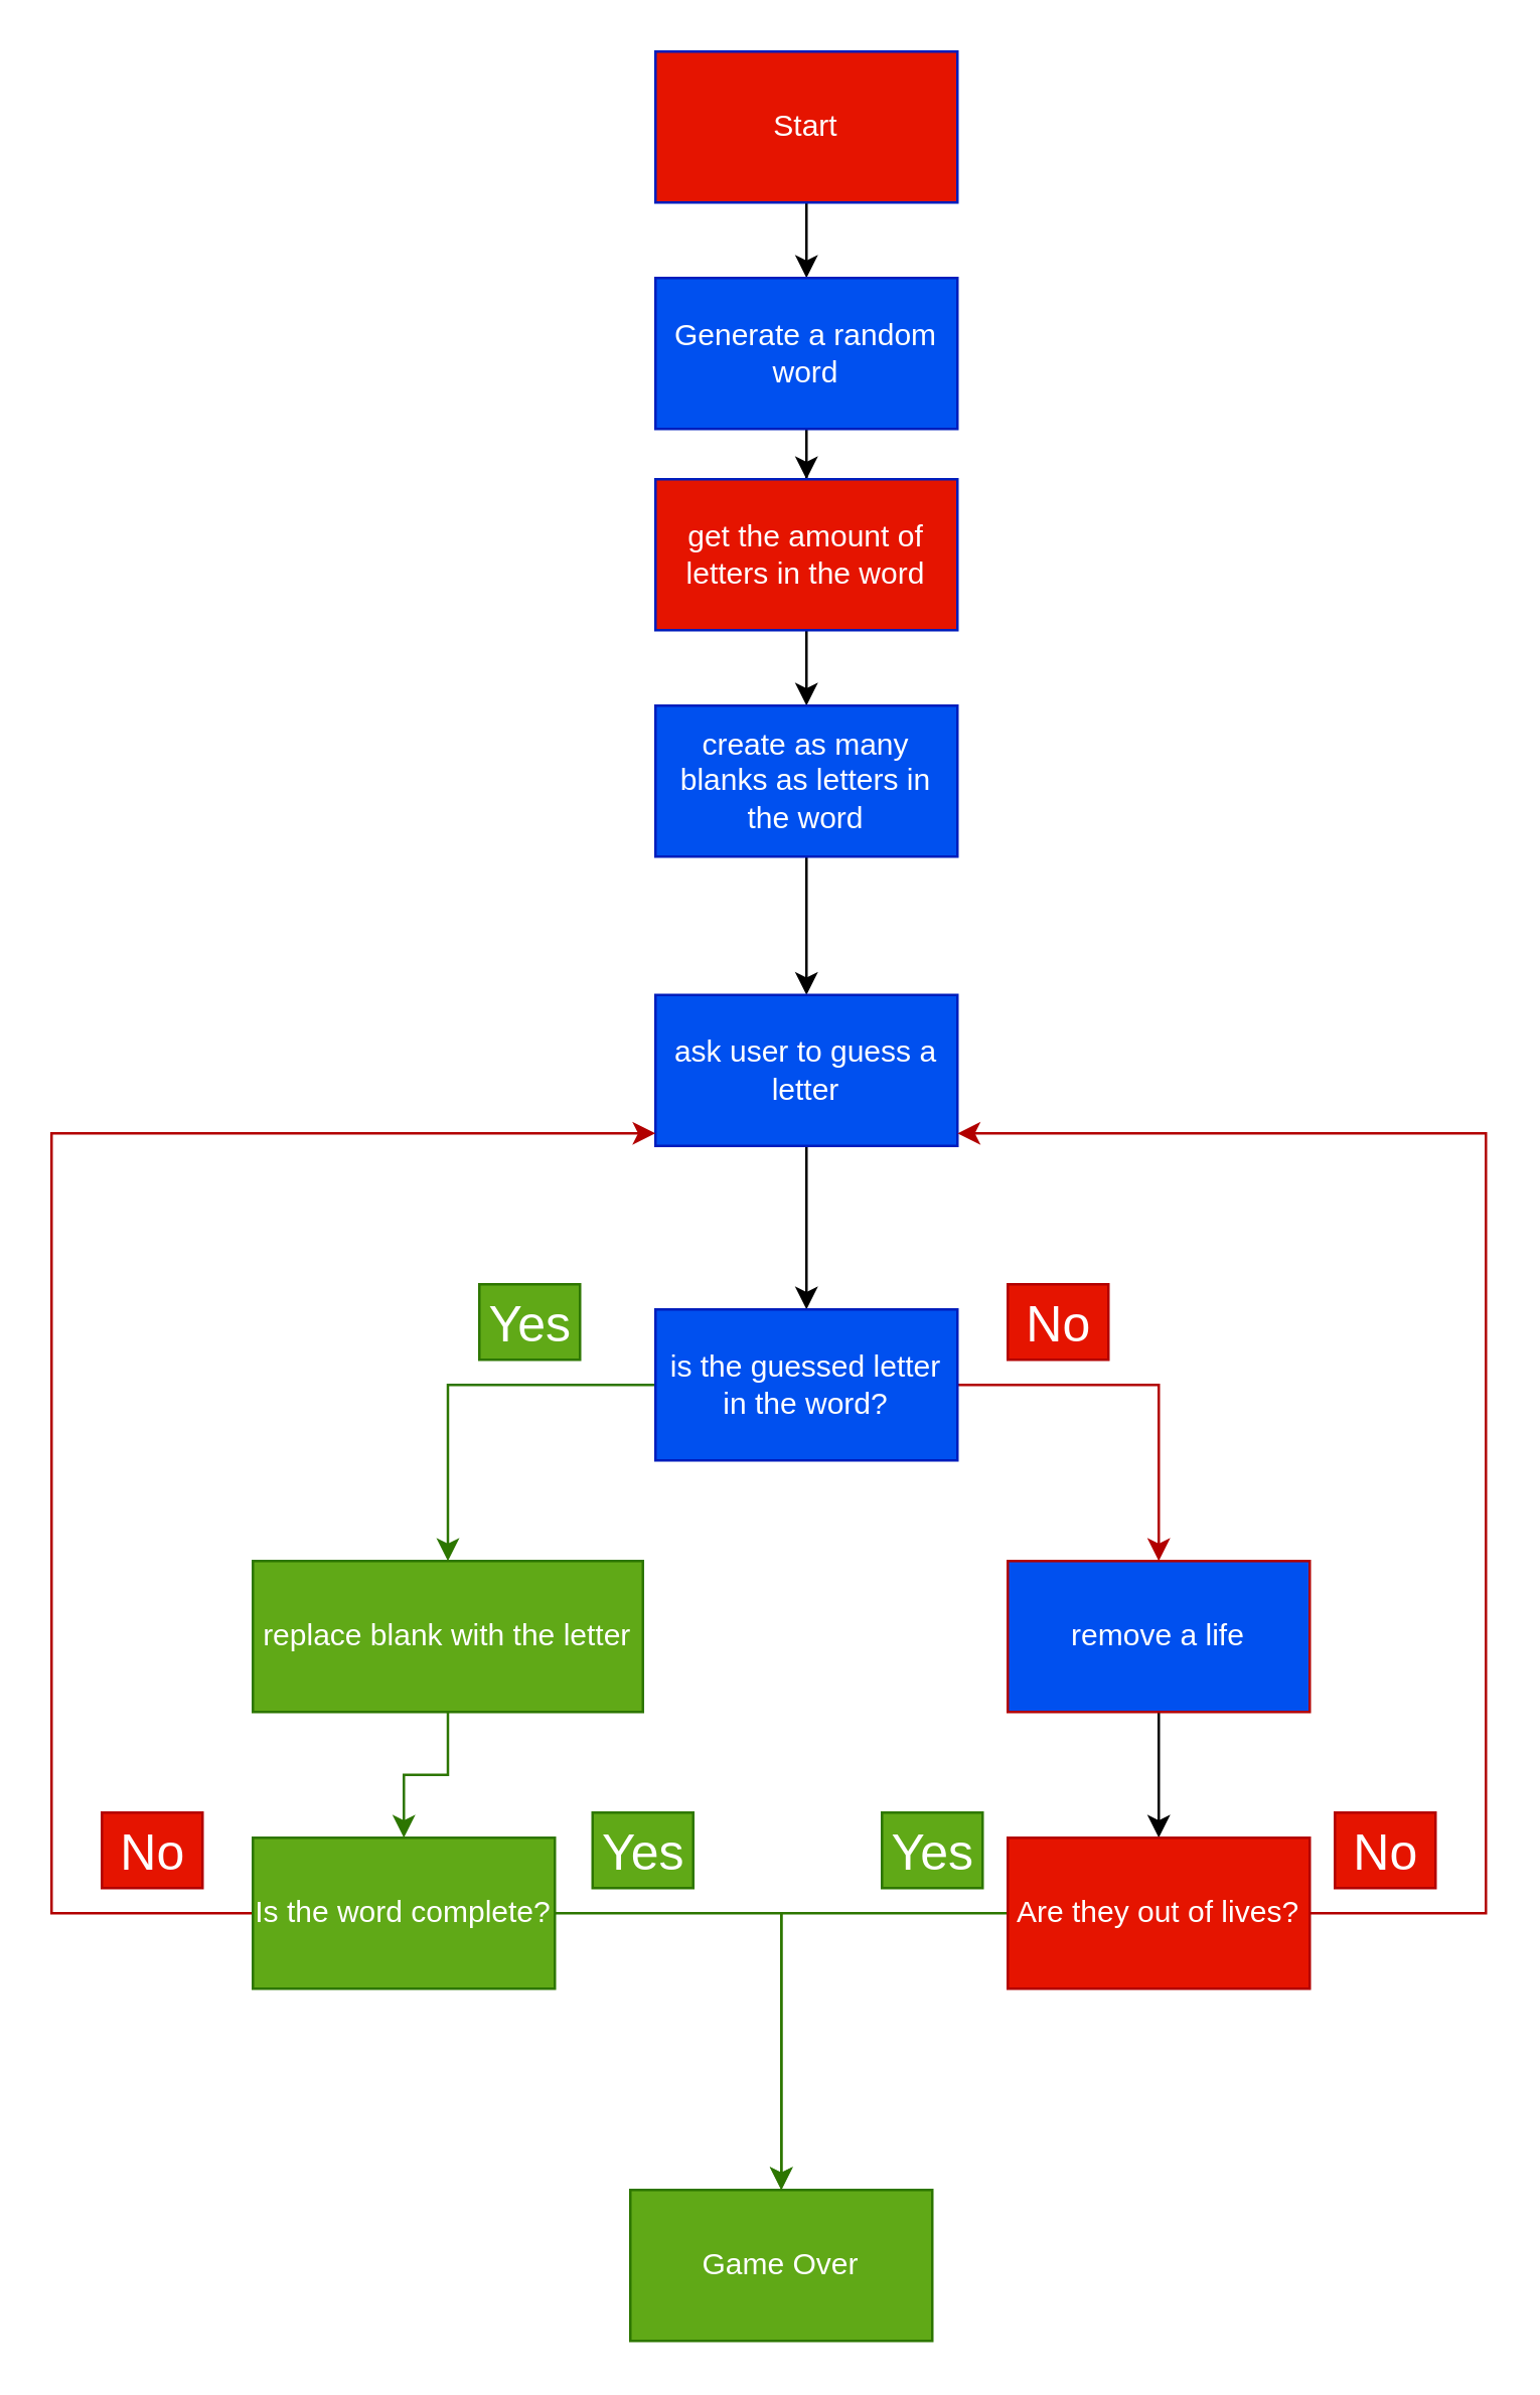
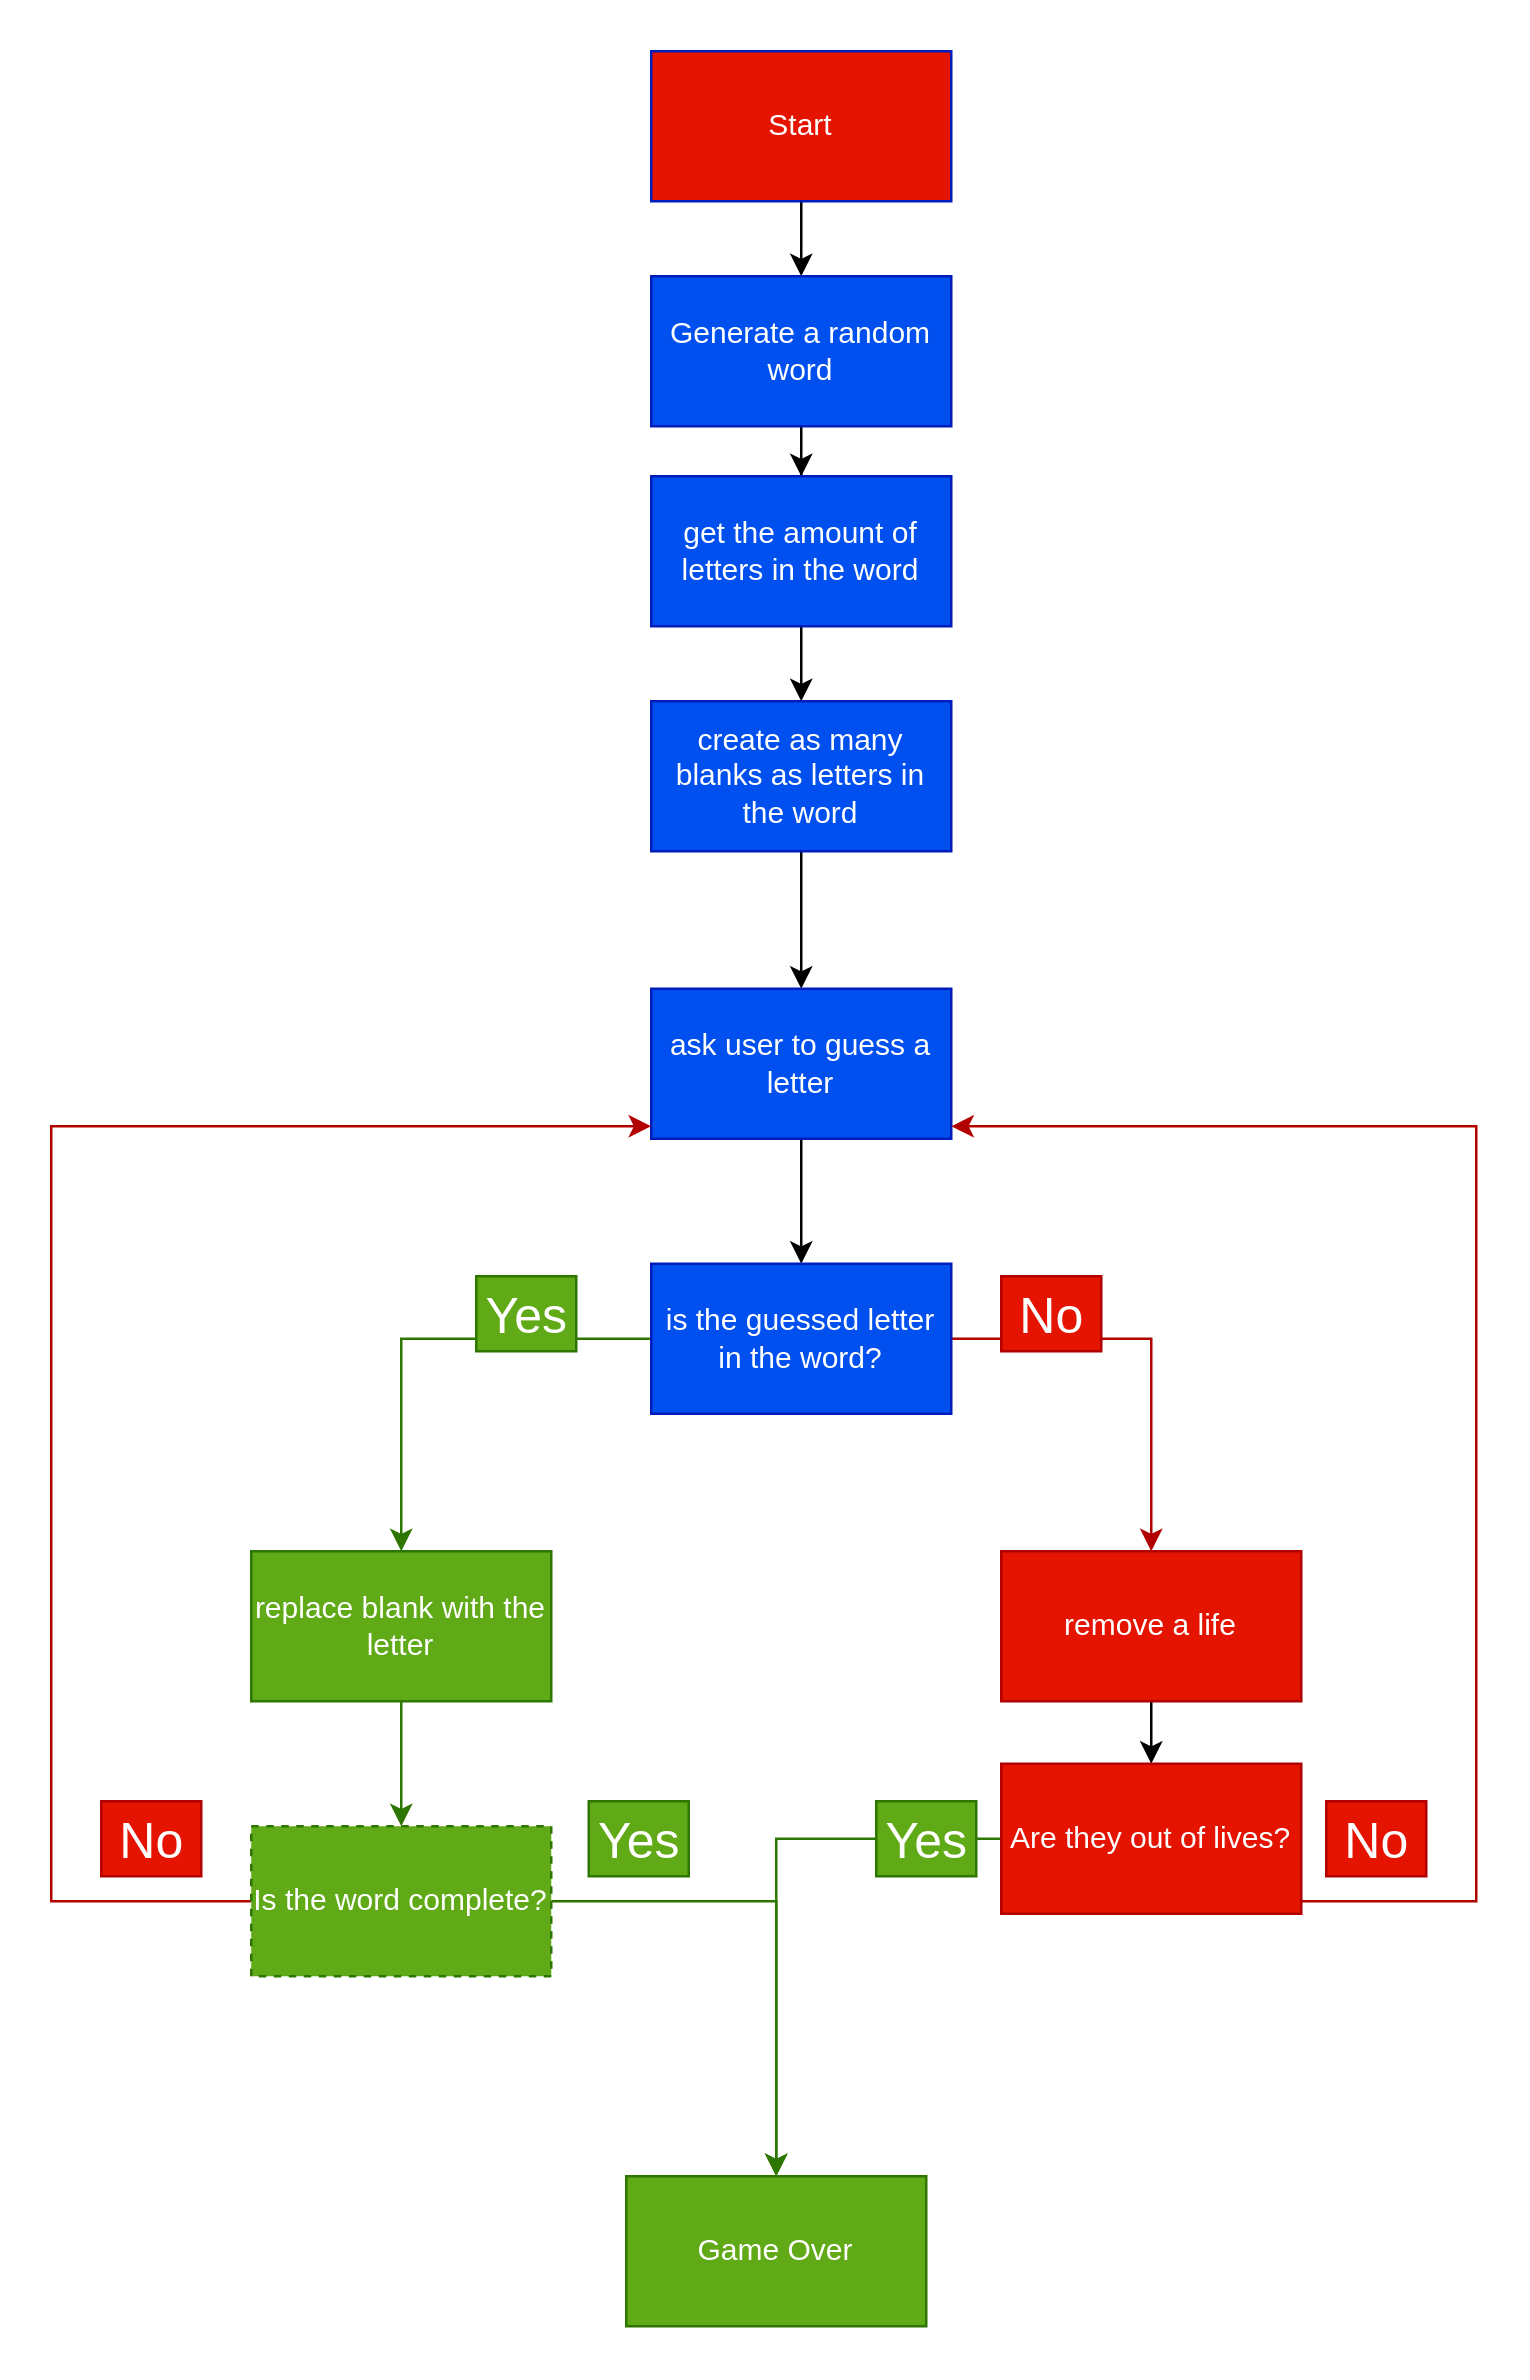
  <mxCell id="0" />
  <mxCell id="1" parent="0" />
  <mxCell id="2" value="" style="edgeStyle=orthogonalEdgeStyle;rounded=0;orthogonalLoop=1;jettySize=auto;html=1;" edge="1" parent="1" source="3" target="5"><mxGeometry relative="1" as="geometry" /></mxCell>
  <mxCell id="3" value="Start" style="rounded=0;whiteSpace=wrap;html=1;fillColor=#e51400;fontColor=#ffffff;strokeColor=#001DBC;" vertex="1" parent="1"><mxGeometry x="260" y="20" width="120" height="60" as="geometry" /></mxCell>
  <mxCell id="4" value="" style="edgeStyle=orthogonalEdgeStyle;rounded=0;orthogonalLoop=1;jettySize=auto;html=1;" edge="1" parent="1" source="5" target="7"><mxGeometry relative="1" as="geometry" /></mxCell>
  <mxCell id="5" value="Generate a random&lt;div&gt;word&lt;/div&gt;" style="rounded=0;whiteSpace=wrap;html=1;fillColor=#0050ef;fontColor=#ffffff;strokeColor=#001DBC;" vertex="1" parent="1"><mxGeometry x="260" y="110" width="120" height="60" as="geometry" /></mxCell>
  <mxCell id="6" value="" style="edgeStyle=orthogonalEdgeStyle;rounded=0;orthogonalLoop=1;jettySize=auto;html=1;" edge="1" parent="1" source="7" target="9"><mxGeometry relative="1" as="geometry" /></mxCell>
- <mxCell id="7" value="get the amount of letters in the word" style="whiteSpace=wrap;html=1;rounded=0;fillColor=#e51400;fontColor=#ffffff;strokeColor=#001DBC;" vertex="1" parent="1"><mxGeometry x="260" y="190" width="120" height="60" as="geometry" /></mxCell>
+ <mxCell id="7" value="get the amount of letters in the word" style="whiteSpace=wrap;html=1;rounded=0;fillColor=#0050ef;fontColor=#ffffff;strokeColor=#001DBC;" vertex="1" parent="1"><mxGeometry x="260" y="190" width="120" height="60" as="geometry" /></mxCell>
  <mxCell id="8" value="" style="edgeStyle=orthogonalEdgeStyle;rounded=0;orthogonalLoop=1;jettySize=auto;html=1;" edge="1" parent="1" source="9" target="11"><mxGeometry relative="1" as="geometry" /></mxCell>
  <mxCell id="9" value="create as many blanks as letters in the word" style="whiteSpace=wrap;html=1;rounded=0;fillColor=#0050ef;fontColor=#ffffff;strokeColor=#001DBC;" vertex="1" parent="1"><mxGeometry x="260" y="280" width="120" height="60" as="geometry" /></mxCell>
  <mxCell id="10" value="" style="edgeStyle=orthogonalEdgeStyle;rounded=0;orthogonalLoop=1;jettySize=auto;html=1;" edge="1" parent="1" source="11" target="14"><mxGeometry relative="1" as="geometry" /></mxCell>
  <mxCell id="11" value="ask user to guess a letter" style="whiteSpace=wrap;html=1;rounded=0;fillColor=#0050ef;fontColor=#ffffff;strokeColor=#001DBC;" vertex="1" parent="1"><mxGeometry x="260" y="395" width="120" height="60" as="geometry" /></mxCell>
  <mxCell id="12" value="" style="edgeStyle=orthogonalEdgeStyle;rounded=0;orthogonalLoop=1;jettySize=auto;html=1;fillColor=#e51400;strokeColor=#B20000;" edge="1" parent="1" source="14" target="16"><mxGeometry relative="1" as="geometry" /></mxCell>
  <mxCell id="13" value="" style="edgeStyle=orthogonalEdgeStyle;rounded=0;orthogonalLoop=1;jettySize=auto;html=1;fillColor=#60a917;strokeColor=#2D7600;" edge="1" parent="1" source="14" target="18"><mxGeometry relative="1" as="geometry" /></mxCell>
- <mxCell id="14" value="is the guessed letter in the word?" style="whiteSpace=wrap;html=1;rounded=0;fillColor=#0050ef;strokeColor=#001DBC;fontColor=#ffffff;" vertex="1" parent="1"><mxGeometry x="260" y="520" width="120" height="60" as="geometry" /></mxCell>
+ <mxCell id="14" value="is the guessed letter in the word?" style="whiteSpace=wrap;html=1;rounded=0;fillColor=#0050ef;strokeColor=#001DBC;fontColor=#ffffff;" vertex="1" parent="1"><mxGeometry x="260" y="505" width="120" height="60" as="geometry" /></mxCell>
  <mxCell id="15" value="" style="edgeStyle=orthogonalEdgeStyle;rounded=0;orthogonalLoop=1;jettySize=auto;html=1;" edge="1" parent="1" source="16" target="24"><mxGeometry relative="1" as="geometry" /></mxCell>
- <mxCell id="16" value="remove a life" style="whiteSpace=wrap;html=1;rounded=0;fillColor=#0050ef;strokeColor=#B20000;fontColor=#ffffff;" vertex="1" parent="1"><mxGeometry x="400" y="620" width="120" height="60" as="geometry" /></mxCell>
+ <mxCell id="16" value="remove a life" style="whiteSpace=wrap;html=1;rounded=0;fillColor=#e51400;strokeColor=#B20000;fontColor=#ffffff;" vertex="1" parent="1"><mxGeometry x="400" y="620" width="120" height="60" as="geometry" /></mxCell>
  <mxCell id="17" value="" style="edgeStyle=orthogonalEdgeStyle;rounded=0;orthogonalLoop=1;jettySize=auto;html=1;fillColor=#60a917;strokeColor=#2D7600;" edge="1" parent="1" source="18" target="21"><mxGeometry relative="1" as="geometry" /></mxCell>
- <mxCell id="18" value="replace blank with the letter" style="whiteSpace=wrap;html=1;rounded=0;fillColor=#60a917;strokeColor=#2D7600;fontColor=#ffffff;" vertex="1" parent="1"><mxGeometry x="100" y="620" width="155" height="60" as="geometry" /></mxCell>
+ <mxCell id="18" value="replace blank with the letter" style="whiteSpace=wrap;html=1;rounded=0;fillColor=#60a917;strokeColor=#2D7600;fontColor=#ffffff;" vertex="1" parent="1"><mxGeometry x="100" y="620" width="120" height="60" as="geometry" /></mxCell>
  <mxCell id="19" value="" style="edgeStyle=orthogonalEdgeStyle;rounded=0;orthogonalLoop=1;jettySize=auto;html=1;fillColor=#60a917;strokeColor=#2D7600;" edge="1" parent="1" source="21" target="25"><mxGeometry relative="1" as="geometry" /></mxCell>
  <mxCell id="20" value="" style="edgeStyle=orthogonalEdgeStyle;rounded=0;orthogonalLoop=1;jettySize=auto;html=1;fillColor=#e51400;strokeColor=#B20000;" edge="1" parent="1" source="21" target="11"><mxGeometry relative="1" as="geometry"><mxPoint x="0" y="760" as="targetPoint" /><Array as="points"><mxPoint x="20" y="760" /><mxPoint x="20" y="450" /></Array></mxGeometry></mxCell>
- <mxCell id="21" value="Is the word complete?" style="whiteSpace=wrap;html=1;rounded=0;fillColor=#60a917;strokeColor=#2D7600;fontColor=#ffffff;" vertex="1" parent="1"><mxGeometry x="100" y="730" width="120" height="60" as="geometry" /></mxCell>
+ <mxCell id="21" value="Is the word complete?" style="whiteSpace=wrap;html=1;rounded=0;fillColor=#60a917;strokeColor=#2D7600;fontColor=#ffffff;dashed=1;" vertex="1" parent="1"><mxGeometry x="100" y="730" width="120" height="60" as="geometry" /></mxCell>
  <mxCell id="22" value="" style="edgeStyle=orthogonalEdgeStyle;rounded=0;orthogonalLoop=1;jettySize=auto;html=1;fillColor=#60a917;strokeColor=#2D7600;" edge="1" parent="1" source="24" target="25"><mxGeometry relative="1" as="geometry"><mxPoint x="460" y="870" as="targetPoint" /></mxGeometry></mxCell>
  <mxCell id="23" value="" style="edgeStyle=orthogonalEdgeStyle;rounded=0;orthogonalLoop=1;jettySize=auto;html=1;fillColor=#e51400;strokeColor=#B20000;" edge="1" parent="1" source="24" target="11"><mxGeometry relative="1" as="geometry"><mxPoint x="620" y="760" as="targetPoint" /><Array as="points"><mxPoint x="590" y="760" /><mxPoint x="590" y="450" /></Array></mxGeometry></mxCell>
- <mxCell id="24" value="Are they out of lives?" style="whiteSpace=wrap;html=1;rounded=0;fillColor=#e51400;strokeColor=#B20000;fontColor=#ffffff;" vertex="1" parent="1"><mxGeometry x="400" y="730" width="120" height="60" as="geometry" /></mxCell>
+ <mxCell id="24" value="Are they out of lives?" style="whiteSpace=wrap;html=1;rounded=0;fillColor=#e51400;strokeColor=#B20000;fontColor=#ffffff;" vertex="1" parent="1"><mxGeometry x="400" y="705" width="120" height="60" as="geometry" /></mxCell>
  <mxCell id="25" value="Game Over" style="whiteSpace=wrap;html=1;rounded=0;fillColor=#60a917;strokeColor=#2D7600;fontColor=#ffffff;" vertex="1" parent="1"><mxGeometry x="250" y="870" width="120" height="60" as="geometry" /></mxCell>
  <mxCell id="26" value="&lt;span style=&quot;font-weight: normal;&quot;&gt;&lt;font style=&quot;font-size: 20px;&quot;&gt;Yes&lt;/font&gt;&lt;/span&gt;" style="text;strokeColor=#2D7600;fillColor=#60a917;html=1;fontSize=24;fontStyle=1;verticalAlign=middle;align=center;fontColor=#ffffff;" vertex="1" parent="1"><mxGeometry x="190" y="510" width="40" height="30" as="geometry" /></mxCell>
  <mxCell id="27" value="&lt;span style=&quot;font-weight: normal;&quot;&gt;&lt;font style=&quot;font-size: 20px;&quot;&gt;Yes&lt;/font&gt;&lt;/span&gt;" style="text;strokeColor=#2D7600;fillColor=#60a917;html=1;fontSize=24;fontStyle=1;verticalAlign=middle;align=center;fontColor=#ffffff;" vertex="1" parent="1"><mxGeometry x="235" y="720" width="40" height="30" as="geometry" /></mxCell>
  <mxCell id="28" value="&lt;span style=&quot;font-weight: normal;&quot;&gt;&lt;font style=&quot;font-size: 20px;&quot;&gt;Yes&lt;/font&gt;&lt;/span&gt;" style="text;strokeColor=#2D7600;fillColor=#60a917;html=1;fontSize=24;fontStyle=1;verticalAlign=middle;align=center;fontColor=#ffffff;" vertex="1" parent="1"><mxGeometry x="350" y="720" width="40" height="30" as="geometry" /></mxCell>
  <mxCell id="29" value="&lt;span style=&quot;font-weight: normal;&quot;&gt;&lt;font style=&quot;font-size: 20px;&quot;&gt;No&lt;/font&gt;&lt;/span&gt;" style="text;strokeColor=#B20000;fillColor=#e51400;html=1;fontSize=24;fontStyle=1;verticalAlign=middle;align=center;fontColor=#ffffff;" vertex="1" parent="1"><mxGeometry x="530" y="720" width="40" height="30" as="geometry" /></mxCell>
  <mxCell id="30" value="&lt;span style=&quot;font-weight: normal;&quot;&gt;&lt;font style=&quot;font-size: 20px;&quot;&gt;No&lt;/font&gt;&lt;/span&gt;" style="text;strokeColor=#B20000;fillColor=#e51400;html=1;fontSize=24;fontStyle=1;verticalAlign=middle;align=center;fontColor=#ffffff;" vertex="1" parent="1"><mxGeometry x="40" y="720" width="40" height="30" as="geometry" /></mxCell>
  <mxCell id="31" value="&lt;span style=&quot;font-weight: normal;&quot;&gt;&lt;font style=&quot;font-size: 20px;&quot;&gt;No&lt;/font&gt;&lt;/span&gt;" style="text;strokeColor=#B20000;fillColor=#e51400;html=1;fontSize=24;fontStyle=1;verticalAlign=middle;align=center;fontColor=#ffffff;" vertex="1" parent="1"><mxGeometry x="400" y="510" width="40" height="30" as="geometry" /></mxCell>
